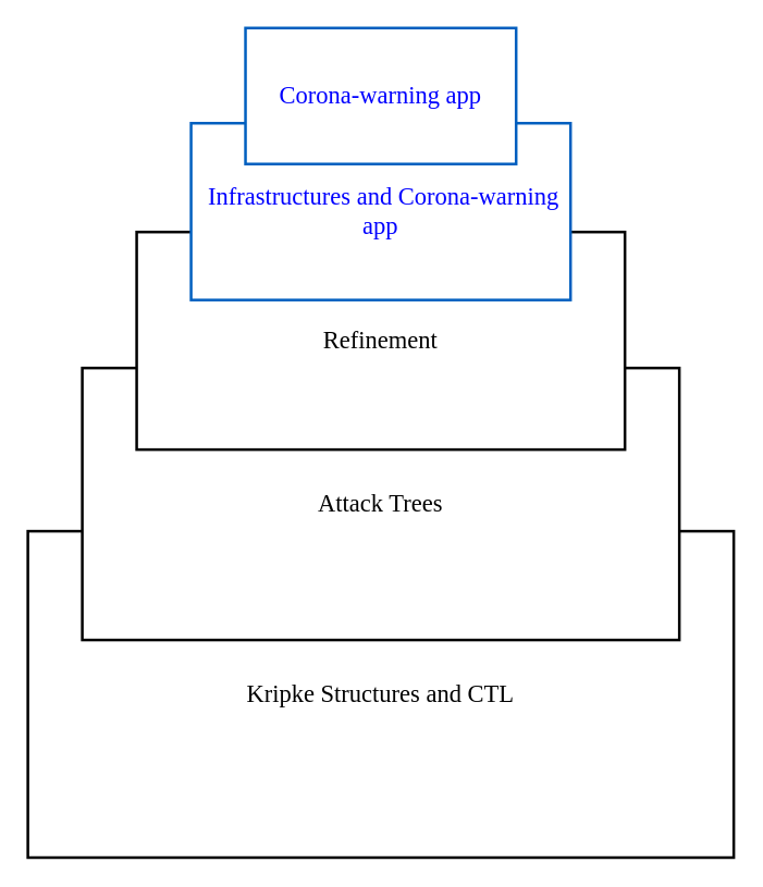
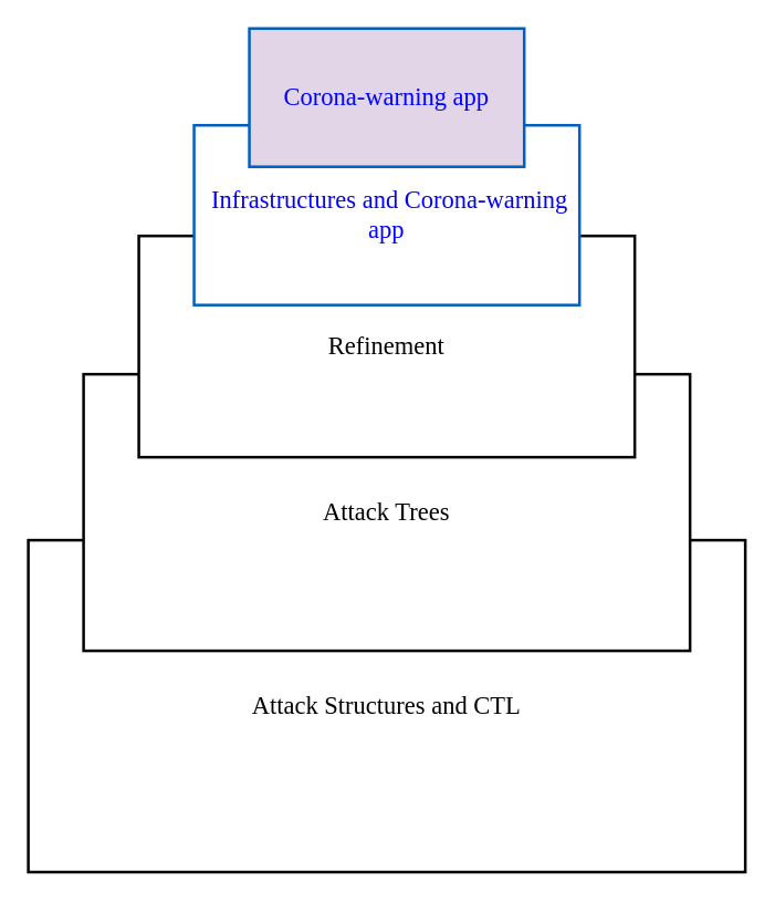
  <mxCell id="0" />
  <mxCell id="1" parent="0" />
- <mxCell id="2" value="&lt;font face=&quot;Tahoma&quot; style=&quot;font-size: 18px&quot;&gt;Kripke Structures and CTL&lt;/font&gt;" style="rounded=0;whiteSpace=wrap;html=1;strokeWidth=2;" vertex="1" parent="1"><mxGeometry x="20" y="390" width="519" height="240" as="geometry" /></mxCell>
+ <mxCell id="2" value="&lt;font face=&quot;Tahoma&quot; style=&quot;font-size: 18px&quot;&gt;Attack Structures and CTL&lt;/font&gt;" style="rounded=0;whiteSpace=wrap;html=1;strokeWidth=2;" vertex="1" parent="1"><mxGeometry x="20" y="390" width="519" height="240" as="geometry" /></mxCell>
  <mxCell id="3" value="&lt;font face=&quot;Tahoma&quot; style=&quot;font-size: 18px&quot;&gt;Attack Trees&lt;/font&gt;" style="rounded=0;whiteSpace=wrap;html=1;strokeWidth=2;" vertex="1" parent="1"><mxGeometry x="60" y="270" width="439" height="200" as="geometry" /></mxCell>
  <mxCell id="4" value="&lt;font face=&quot;Tahoma&quot; style=&quot;font-size: 18px&quot;&gt;Refinement&lt;/font&gt;" style="rounded=0;whiteSpace=wrap;html=1;strokeWidth=2;" vertex="1" parent="1"><mxGeometry x="100" y="170" width="359" height="160" as="geometry" /></mxCell>
  <mxCell id="5" value="&lt;font face=&quot;Tahoma&quot; style=&quot;font-size: 18px&quot; color=&quot;#0000ff&quot;&gt;&amp;nbsp;&lt;font&gt;Infrastructures and Corona-warning app&lt;/font&gt;&lt;/font&gt;" style="rounded=0;whiteSpace=wrap;html=1;strokeWidth=2;strokeColor=#005FBF;" vertex="1" parent="1"><mxGeometry x="140" y="90" width="279" height="130" as="geometry" /></mxCell>
- <mxCell id="6" value="&lt;font style=&quot;font-size: 18px&quot; face=&quot;Tahoma&quot; color=&quot;#0000ff&quot;&gt;Corona-warning app&lt;/font&gt;" style="rounded=0;whiteSpace=wrap;html=1;strokeWidth=2;strokeColor=#005FBF;" vertex="1" parent="1"><mxGeometry x="180" y="20" width="199" height="100" as="geometry" /></mxCell>
+ <mxCell id="6" value="&lt;font style=&quot;font-size: 18px&quot; face=&quot;Tahoma&quot; color=&quot;#0000ff&quot;&gt;Corona-warning app&lt;/font&gt;" style="rounded=0;whiteSpace=wrap;html=1;strokeWidth=2;strokeColor=#005FBF;fillColor=#e1d5e7;" vertex="1" parent="1"><mxGeometry x="180" y="20" width="199" height="100" as="geometry" /></mxCell>
